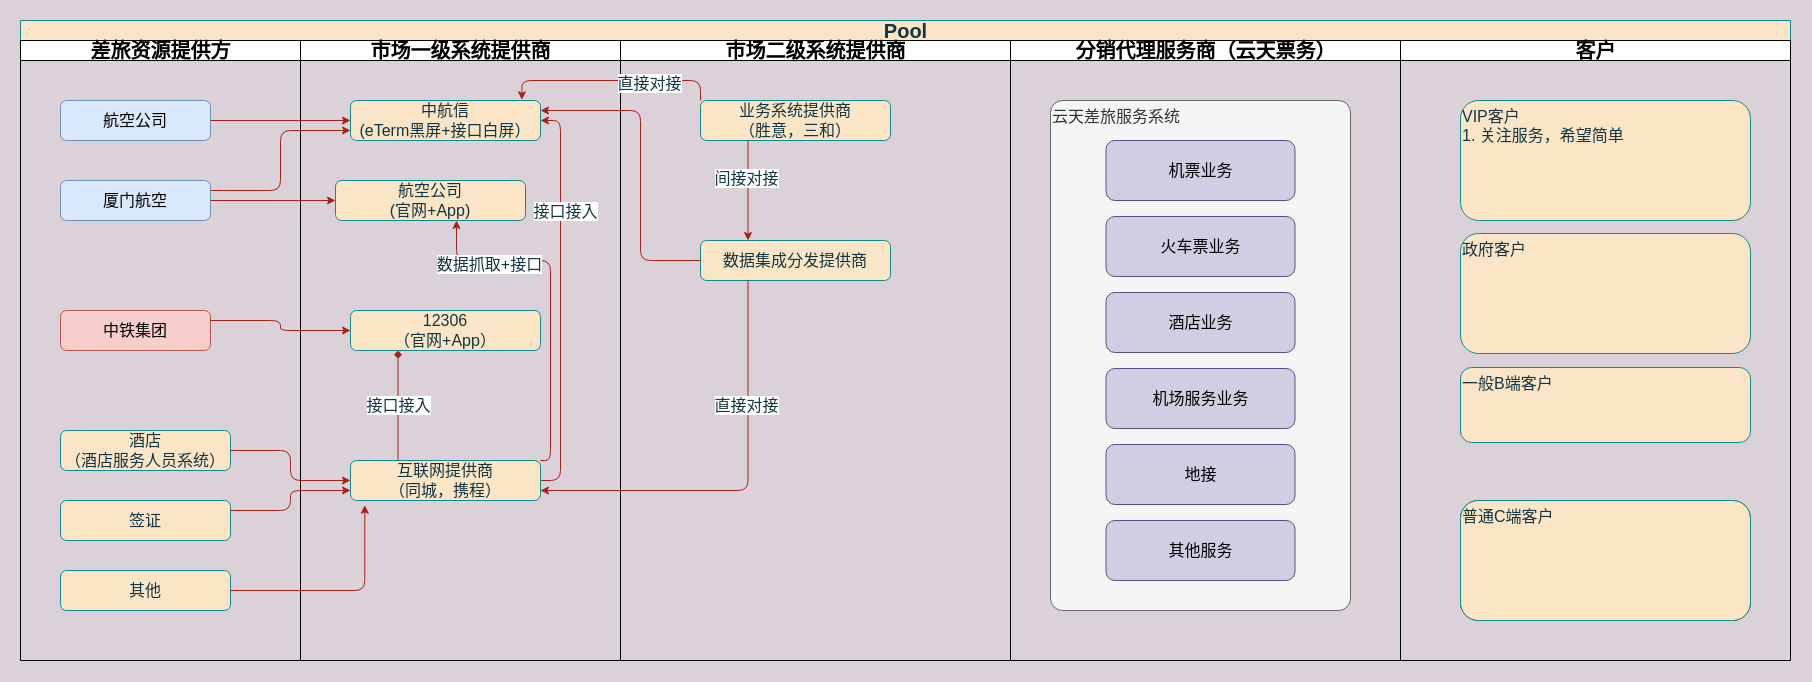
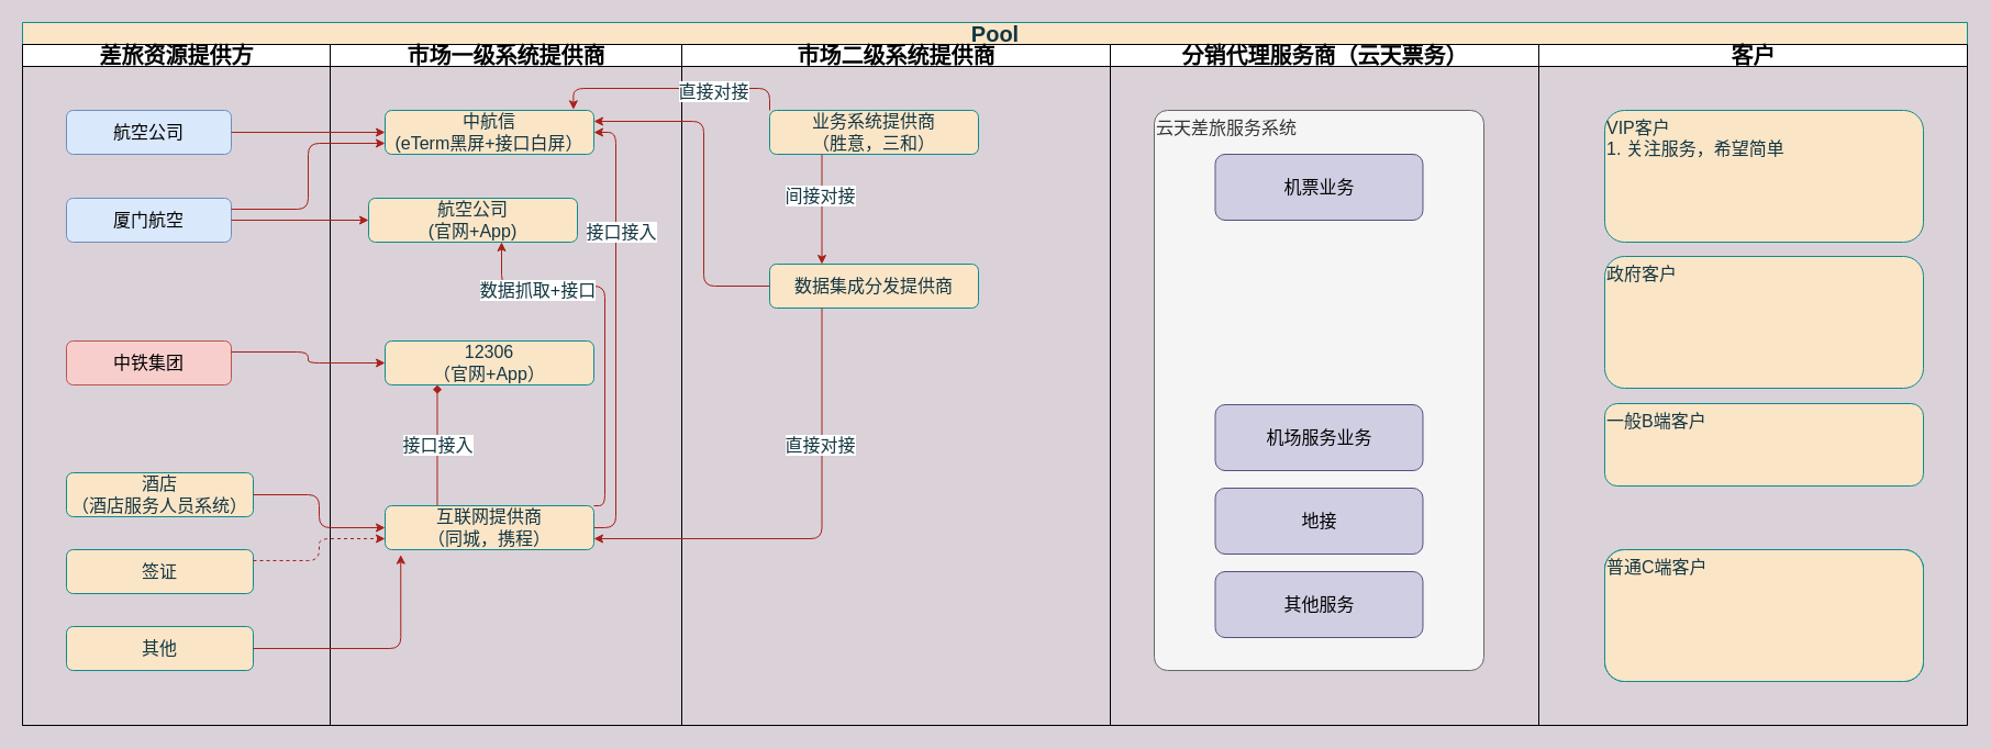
  <mxCell id="0" />
  <mxCell id="1" parent="0" />
  <mxCell id="2" value="Pool" style="swimlane;html=1;childLayout=stackLayout;resizeParent=1;resizeParentMax=0;startSize=20;rounded=0;sketch=0;strokeColor=#0F8B8D;fillColor=#FAE5C7;fontColor=#143642;fontSize=20;" vertex="1" parent="1"><mxGeometry y="20" width="1770" height="640" as="geometry" x="20" /></mxCell>
  <mxCell id="3" value="差旅资源提供方" style="swimlane;html=1;startSize=20;fontSize=20;" vertex="1" parent="2"><mxGeometry y="20" width="280" height="620" as="geometry" /></mxCell>
  <mxCell id="4" value="航空公司" style="rounded=1;whiteSpace=wrap;html=1;sketch=0;strokeColor=#6c8ebf;fillColor=#dae8fc;fontSize=16;" vertex="1" parent="3"><mxGeometry x="40" y="60" width="150" height="40" as="geometry" /></mxCell>
  <mxCell id="5" value="中铁集团" style="rounded=1;whiteSpace=wrap;html=1;sketch=0;strokeColor=#b85450;fillColor=#f8cecc;fontSize=16;" vertex="1" parent="3"><mxGeometry x="40" y="270" width="150" height="40" as="geometry" /></mxCell>
  <mxCell id="6" value="酒店&lt;br&gt;（酒店服务人员系统）" style="rounded=1;whiteSpace=wrap;html=1;sketch=0;strokeColor=#0F8B8D;fillColor=#FAE5C7;fontColor=#143642;fontSize=16;" vertex="1" parent="3"><mxGeometry x="40" y="390" width="170" height="40" as="geometry" /></mxCell>
  <mxCell id="7" value="签证" style="rounded=1;whiteSpace=wrap;html=1;sketch=0;strokeColor=#0F8B8D;fillColor=#FAE5C7;fontColor=#143642;fontSize=16;" vertex="1" parent="3"><mxGeometry x="40" y="460" width="170" height="40" as="geometry" /></mxCell>
  <mxCell id="8" value="其他" style="rounded=1;whiteSpace=wrap;html=1;sketch=0;strokeColor=#0F8B8D;fillColor=#FAE5C7;fontColor=#143642;fontSize=16;" vertex="1" parent="3"><mxGeometry x="40" y="530" width="170" height="40" as="geometry" /></mxCell>
  <mxCell id="9" value="厦门航空" style="rounded=1;whiteSpace=wrap;html=1;sketch=0;strokeColor=#6c8ebf;fillColor=#dae8fc;fontSize=16;" vertex="1" parent="3"><mxGeometry x="40" y="140" width="150" height="40" as="geometry" /></mxCell>
  <mxCell id="10" value="市场一级系统提供商" style="swimlane;html=1;startSize=20;fontSize=20;" vertex="1" parent="2"><mxGeometry x="280" y="20" width="320" height="620" as="geometry" /></mxCell>
  <mxCell id="11" value="中航信&lt;br&gt;(eTerm黑屏+接口白屏）" style="rounded=1;whiteSpace=wrap;html=1;sketch=0;strokeColor=#0F8B8D;fillColor=#FAE5C7;fontColor=#143642;fontSize=16;" vertex="1" parent="10"><mxGeometry x="50" y="60" width="190" height="40" as="geometry" /></mxCell>
  <mxCell id="12" value="航空公司&lt;br&gt;(官网+App)" style="rounded=1;whiteSpace=wrap;html=1;sketch=0;strokeColor=#0F8B8D;fillColor=#FAE5C7;fontColor=#143642;fontSize=16;" vertex="1" parent="10"><mxGeometry x="35" y="140" width="190" height="40" as="geometry" /></mxCell>
  <mxCell id="13" value="12306&lt;br&gt;（官网+App）" style="rounded=1;whiteSpace=wrap;html=1;sketch=0;strokeColor=#0F8B8D;fillColor=#FAE5C7;fontColor=#143642;fontSize=16;" vertex="1" parent="10"><mxGeometry x="50" y="270" width="190" height="40" as="geometry" /></mxCell>
  <mxCell id="14" value="接口接入" style="edgeStyle=orthogonalEdgeStyle;curved=0;rounded=1;sketch=0;orthogonalLoop=1;jettySize=auto;html=1;exitX=0.25;exitY=0;exitDx=0;exitDy=0;entryX=0.25;entryY=1;entryDx=0;entryDy=0;strokeColor=#A8201A;fillColor=#FAE5C7;fontSize=16;fontColor=#143642;endArrow=diamond;" edge="1" parent="10" source="19" target="13"><mxGeometry relative="1" as="geometry" /></mxCell>
  <mxCell id="15" style="edgeStyle=orthogonalEdgeStyle;curved=0;rounded=1;sketch=0;orthogonalLoop=1;jettySize=auto;html=1;exitX=1;exitY=0;exitDx=0;exitDy=0;strokeColor=#A8201A;fillColor=#FAE5C7;fontSize=16;fontColor=#143642;" edge="1" parent="10" source="19"><mxGeometry relative="1" as="geometry"><mxPoint x="156" y="180" as="targetPoint" /><Array as="points"><mxPoint x="250" y="420" /><mxPoint x="250" y="220" /><mxPoint x="156" y="220" /></Array></mxGeometry></mxCell>
  <mxCell id="16" value="数据抓取+接口" style="edgeLabel;html=1;align=center;verticalAlign=middle;resizable=0;points=[];fontSize=16;fontColor=#143642;" vertex="1" connectable="0" parent="15"><mxGeometry x="0.584" y="3" relative="1" as="geometry"><mxPoint as="offset" /></mxGeometry></mxCell>
  <mxCell id="17" style="edgeStyle=orthogonalEdgeStyle;curved=0;rounded=1;sketch=0;orthogonalLoop=1;jettySize=auto;html=1;exitX=1;exitY=0.5;exitDx=0;exitDy=0;entryX=1;entryY=0.5;entryDx=0;entryDy=0;strokeColor=#A8201A;fillColor=#FAE5C7;fontSize=16;fontColor=#143642;" edge="1" parent="10" source="19" target="11"><mxGeometry relative="1" as="geometry" /></mxCell>
  <mxCell id="18" value="接口接入" style="edgeLabel;html=1;align=center;verticalAlign=middle;resizable=0;points=[];fontSize=16;fontColor=#143642;" vertex="1" connectable="0" parent="17"><mxGeometry x="0.448" y="-4" relative="1" as="geometry"><mxPoint as="offset" /></mxGeometry></mxCell>
  <mxCell id="19" value="互联网提供商&lt;br&gt;（同城，携程）" style="rounded=1;whiteSpace=wrap;html=1;sketch=0;strokeColor=#0F8B8D;fillColor=#FAE5C7;fontColor=#143642;fontSize=16;" vertex="1" parent="10"><mxGeometry x="50" y="420" width="190" height="40" as="geometry" /></mxCell>
  <mxCell id="20" value="市场二级系统提供商" style="swimlane;html=1;startSize=20;fontSize=20;" vertex="1" parent="2"><mxGeometry x="600" y="20" width="390" height="620" as="geometry" /></mxCell>
  <mxCell id="21" style="edgeStyle=orthogonalEdgeStyle;curved=0;rounded=1;sketch=0;orthogonalLoop=1;jettySize=auto;html=1;exitX=0.25;exitY=1;exitDx=0;exitDy=0;entryX=0.25;entryY=0;entryDx=0;entryDy=0;strokeColor=#A8201A;fillColor=#FAE5C7;fontSize=16;fontColor=#143642;" edge="1" parent="20" source="23" target="24"><mxGeometry relative="1" as="geometry" /></mxCell>
  <mxCell id="22" value="间接对接" style="edgeLabel;html=1;align=center;verticalAlign=middle;resizable=0;points=[];fontSize=16;fontColor=#143642;" vertex="1" connectable="0" parent="21"><mxGeometry x="-0.268" y="-2" relative="1" as="geometry"><mxPoint as="offset" /></mxGeometry></mxCell>
  <mxCell id="23" value="业务系统提供商&lt;br&gt;（胜意，三和）" style="rounded=1;whiteSpace=wrap;html=1;sketch=0;strokeColor=#0F8B8D;fillColor=#FAE5C7;fontColor=#143642;fontSize=16;" vertex="1" parent="20"><mxGeometry x="80" y="60" width="190" height="40" as="geometry" /></mxCell>
  <mxCell id="24" value="数据集成分发提供商" style="rounded=1;whiteSpace=wrap;html=1;sketch=0;strokeColor=#0F8B8D;fillColor=#FAE5C7;fontColor=#143642;fontSize=16;" vertex="1" parent="20"><mxGeometry x="80" y="200" width="190" height="40" as="geometry" /></mxCell>
  <mxCell id="25" value="分销代理服务商（云天票务）" style="swimlane;html=1;startSize=20;fontSize=20;" vertex="1" parent="2"><mxGeometry x="990" y="20" width="390" height="620" as="geometry" /></mxCell>
  <mxCell id="26" value="云天差旅服务系统" style="rounded=1;whiteSpace=wrap;html=1;sketch=0;strokeColor=#666666;fontColor=#333333;fontSize=16;container=1;arcSize=4;fillColor=#f5f5f5;verticalAlign=top;align=left;" vertex="1" parent="25"><mxGeometry x="40" y="60" width="300" height="510" as="geometry" /></mxCell>
  <mxCell id="27" value="机票业务" style="rounded=1;whiteSpace=wrap;html=1;sketch=0;strokeColor=#56517e;fillColor=#d0cee2;fontSize=16;" vertex="1" parent="26"><mxGeometry x="55.5" y="40" width="189" height="60" as="geometry" /></mxCell>
- <mxCell id="28" value="火车票业务" style="rounded=1;whiteSpace=wrap;html=1;sketch=0;strokeColor=#56517e;fillColor=#d0cee2;fontSize=16;" vertex="1" parent="26"><mxGeometry x="55.5" y="116" width="189" height="60" as="geometry" /></mxCell>
- <mxCell id="29" value="酒店业务" style="rounded=1;whiteSpace=wrap;html=1;sketch=0;strokeColor=#56517e;fillColor=#d0cee2;fontSize=16;" vertex="1" parent="26"><mxGeometry x="55.5" y="192" width="189" height="60" as="geometry" /></mxCell>
  <mxCell id="30" value="机场服务业务" style="rounded=1;whiteSpace=wrap;html=1;sketch=0;strokeColor=#56517e;fillColor=#d0cee2;fontSize=16;" vertex="1" parent="26"><mxGeometry x="55.5" y="268" width="189" height="60" as="geometry" /></mxCell>
  <mxCell id="31" value="地接" style="rounded=1;whiteSpace=wrap;html=1;sketch=0;strokeColor=#56517e;fillColor=#d0cee2;fontSize=16;" vertex="1" parent="26"><mxGeometry x="55.5" y="344" width="189" height="60" as="geometry" /></mxCell>
  <mxCell id="32" value="其他服务" style="rounded=1;whiteSpace=wrap;html=1;sketch=0;strokeColor=#56517e;fillColor=#d0cee2;fontSize=16;" vertex="1" parent="26"><mxGeometry x="55.5" y="420" width="189" height="60" as="geometry" /></mxCell>
  <mxCell id="33" value="客户" style="swimlane;html=1;startSize=20;fontSize=20;" vertex="1" parent="2"><mxGeometry x="1380" y="20" width="390" height="620" as="geometry" /></mxCell>
  <mxCell id="34" value="VIP客户&lt;br&gt;1. 关注服务，希望简单" style="rounded=1;whiteSpace=wrap;html=1;sketch=0;strokeColor=#0F8B8D;fillColor=#FAE5C7;fontColor=#143642;fontSize=16;align=left;verticalAlign=top;" vertex="1" parent="33"><mxGeometry x="60" y="60" width="290" height="120" as="geometry" /></mxCell>
  <mxCell id="35" value="政府客户" style="rounded=1;whiteSpace=wrap;html=1;sketch=0;strokeColor=#0F8B8D;fillColor=#FAE5C7;fontColor=#143642;fontSize=16;align=left;verticalAlign=top;" vertex="1" parent="33"><mxGeometry x="60" y="193" width="290" height="120" as="geometry" /></mxCell>
  <mxCell id="36" value="普通客户" style="rounded=1;whiteSpace=wrap;html=1;sketch=0;strokeColor=#0F8B8D;fillColor=#FAE5C7;fontColor=#143642;fontSize=16;align=left;verticalAlign=top;" vertex="1" parent="33"><mxGeometry x="60" y="460" width="290" height="120" as="geometry" /></mxCell>
  <mxCell id="37" value="普通客户" style="rounded=1;whiteSpace=wrap;html=1;sketch=0;strokeColor=#0F8B8D;fillColor=#FAE5C7;fontColor=#143642;fontSize=16;align=left;verticalAlign=top;" vertex="1" parent="33"><mxGeometry x="60" y="460" width="290" height="120" as="geometry" /></mxCell>
  <mxCell id="38" value="普通C端客户" style="rounded=1;whiteSpace=wrap;html=1;sketch=0;strokeColor=#0F8B8D;fillColor=#FAE5C7;fontColor=#143642;fontSize=16;align=left;verticalAlign=top;" vertex="1" parent="33"><mxGeometry x="60" y="460" width="290" height="120" as="geometry" /></mxCell>
  <mxCell id="39" value="一般B端客户" style="rounded=1;whiteSpace=wrap;html=1;sketch=0;strokeColor=#0F8B8D;fillColor=#FAE5C7;fontColor=#143642;fontSize=16;align=left;verticalAlign=top;" vertex="1" parent="33"><mxGeometry x="60" y="327" width="290" height="75" as="geometry" /></mxCell>
  <mxCell id="40" style="edgeStyle=orthogonalEdgeStyle;curved=0;rounded=1;sketch=0;orthogonalLoop=1;jettySize=auto;html=1;exitX=1;exitY=0.5;exitDx=0;exitDy=0;entryX=0;entryY=0.5;entryDx=0;entryDy=0;strokeColor=#A8201A;fillColor=#FAE5C7;fontSize=16;fontColor=#143642;" edge="1" parent="2" source="4" target="11"><mxGeometry relative="1" as="geometry" /></mxCell>
  <mxCell id="41" style="edgeStyle=orthogonalEdgeStyle;curved=0;rounded=1;sketch=0;orthogonalLoop=1;jettySize=auto;html=1;exitX=1;exitY=0.5;exitDx=0;exitDy=0;entryX=0;entryY=0.5;entryDx=0;entryDy=0;strokeColor=#A8201A;fillColor=#FAE5C7;fontSize=16;fontColor=#143642;" edge="1" parent="2" source="9" target="12"><mxGeometry relative="1" as="geometry" /></mxCell>
  <mxCell id="42" style="edgeStyle=orthogonalEdgeStyle;curved=0;rounded=1;sketch=0;orthogonalLoop=1;jettySize=auto;html=1;exitX=1;exitY=0.25;exitDx=0;exitDy=0;entryX=0;entryY=0.75;entryDx=0;entryDy=0;strokeColor=#A8201A;fillColor=#FAE5C7;fontSize=16;fontColor=#143642;" edge="1" parent="2" source="9" target="11"><mxGeometry relative="1" as="geometry" /></mxCell>
  <mxCell id="43" style="edgeStyle=orthogonalEdgeStyle;curved=0;rounded=1;sketch=0;orthogonalLoop=1;jettySize=auto;html=1;exitX=1;exitY=0.25;exitDx=0;exitDy=0;entryX=0;entryY=0.5;entryDx=0;entryDy=0;strokeColor=#A8201A;fillColor=#FAE5C7;fontSize=16;fontColor=#143642;" edge="1" parent="2" source="5" target="13"><mxGeometry relative="1" as="geometry" /></mxCell>
  <mxCell id="44" style="edgeStyle=orthogonalEdgeStyle;curved=0;rounded=1;sketch=0;orthogonalLoop=1;jettySize=auto;html=1;exitX=1;exitY=0.5;exitDx=0;exitDy=0;strokeColor=#A8201A;fillColor=#FAE5C7;fontSize=16;fontColor=#143642;" edge="1" parent="2" source="6" target="19"><mxGeometry relative="1" as="geometry" /></mxCell>
- <mxCell id="45" style="edgeStyle=orthogonalEdgeStyle;curved=0;rounded=1;sketch=0;orthogonalLoop=1;jettySize=auto;html=1;exitX=1;exitY=0.25;exitDx=0;exitDy=0;entryX=0;entryY=0.75;entryDx=0;entryDy=0;strokeColor=#A8201A;fillColor=#FAE5C7;fontSize=16;fontColor=#143642;" edge="1" parent="2" source="7" target="19"><mxGeometry relative="1" as="geometry" /></mxCell>
+ <mxCell id="45" style="edgeStyle=orthogonalEdgeStyle;curved=0;rounded=1;sketch=0;orthogonalLoop=1;jettySize=auto;html=1;exitX=1;exitY=0.25;exitDx=0;exitDy=0;entryX=0;entryY=0.75;entryDx=0;entryDy=0;strokeColor=#A8201A;fillColor=#FAE5C7;fontSize=16;fontColor=#143642;dashed=1;" edge="1" parent="2" source="7" target="19"><mxGeometry relative="1" as="geometry" /></mxCell>
  <mxCell id="46" style="edgeStyle=orthogonalEdgeStyle;curved=0;rounded=1;sketch=0;orthogonalLoop=1;jettySize=auto;html=1;exitX=1;exitY=0.5;exitDx=0;exitDy=0;entryX=0.075;entryY=1.118;entryDx=0;entryDy=0;entryPerimeter=0;strokeColor=#A8201A;fillColor=#FAE5C7;fontSize=16;fontColor=#143642;" edge="1" parent="2" source="8" target="19"><mxGeometry relative="1" as="geometry" /></mxCell>
  <mxCell id="47" style="edgeStyle=orthogonalEdgeStyle;curved=0;rounded=1;sketch=0;orthogonalLoop=1;jettySize=auto;html=1;exitX=0;exitY=0.5;exitDx=0;exitDy=0;entryX=1;entryY=0.25;entryDx=0;entryDy=0;strokeColor=#A8201A;fillColor=#FAE5C7;fontSize=16;fontColor=#143642;" edge="1" parent="2" source="24" target="11"><mxGeometry relative="1" as="geometry"><Array as="points"><mxPoint x="620" y="240" /><mxPoint x="620" y="90" /></Array></mxGeometry></mxCell>
  <mxCell id="48" style="edgeStyle=orthogonalEdgeStyle;curved=0;rounded=1;sketch=0;orthogonalLoop=1;jettySize=auto;html=1;exitX=0;exitY=0;exitDx=0;exitDy=0;entryX=0.902;entryY=-0.017;entryDx=0;entryDy=0;entryPerimeter=0;strokeColor=#A8201A;fillColor=#FAE5C7;fontSize=16;fontColor=#143642;" edge="1" parent="2" source="23" target="11"><mxGeometry relative="1" as="geometry" /></mxCell>
  <mxCell id="49" value="直接对接" style="edgeLabel;html=1;align=center;verticalAlign=middle;resizable=0;points=[];fontSize=16;fontColor=#143642;" vertex="1" connectable="0" parent="48"><mxGeometry x="-0.337" y="2" relative="1" as="geometry"><mxPoint as="offset" /></mxGeometry></mxCell>
  <mxCell id="50" style="edgeStyle=orthogonalEdgeStyle;curved=0;rounded=1;sketch=0;orthogonalLoop=1;jettySize=auto;html=1;exitX=0.25;exitY=1;exitDx=0;exitDy=0;entryX=1;entryY=0.75;entryDx=0;entryDy=0;strokeColor=#A8201A;fillColor=#FAE5C7;fontSize=16;fontColor=#143642;" edge="1" parent="2" source="24" target="19"><mxGeometry relative="1" as="geometry" /></mxCell>
  <mxCell id="51" value="直接对接" style="edgeLabel;html=1;align=center;verticalAlign=middle;resizable=0;points=[];fontSize=16;fontColor=#143642;" vertex="1" connectable="0" parent="50"><mxGeometry x="-0.408" y="-2" relative="1" as="geometry"><mxPoint as="offset" /></mxGeometry></mxCell>
